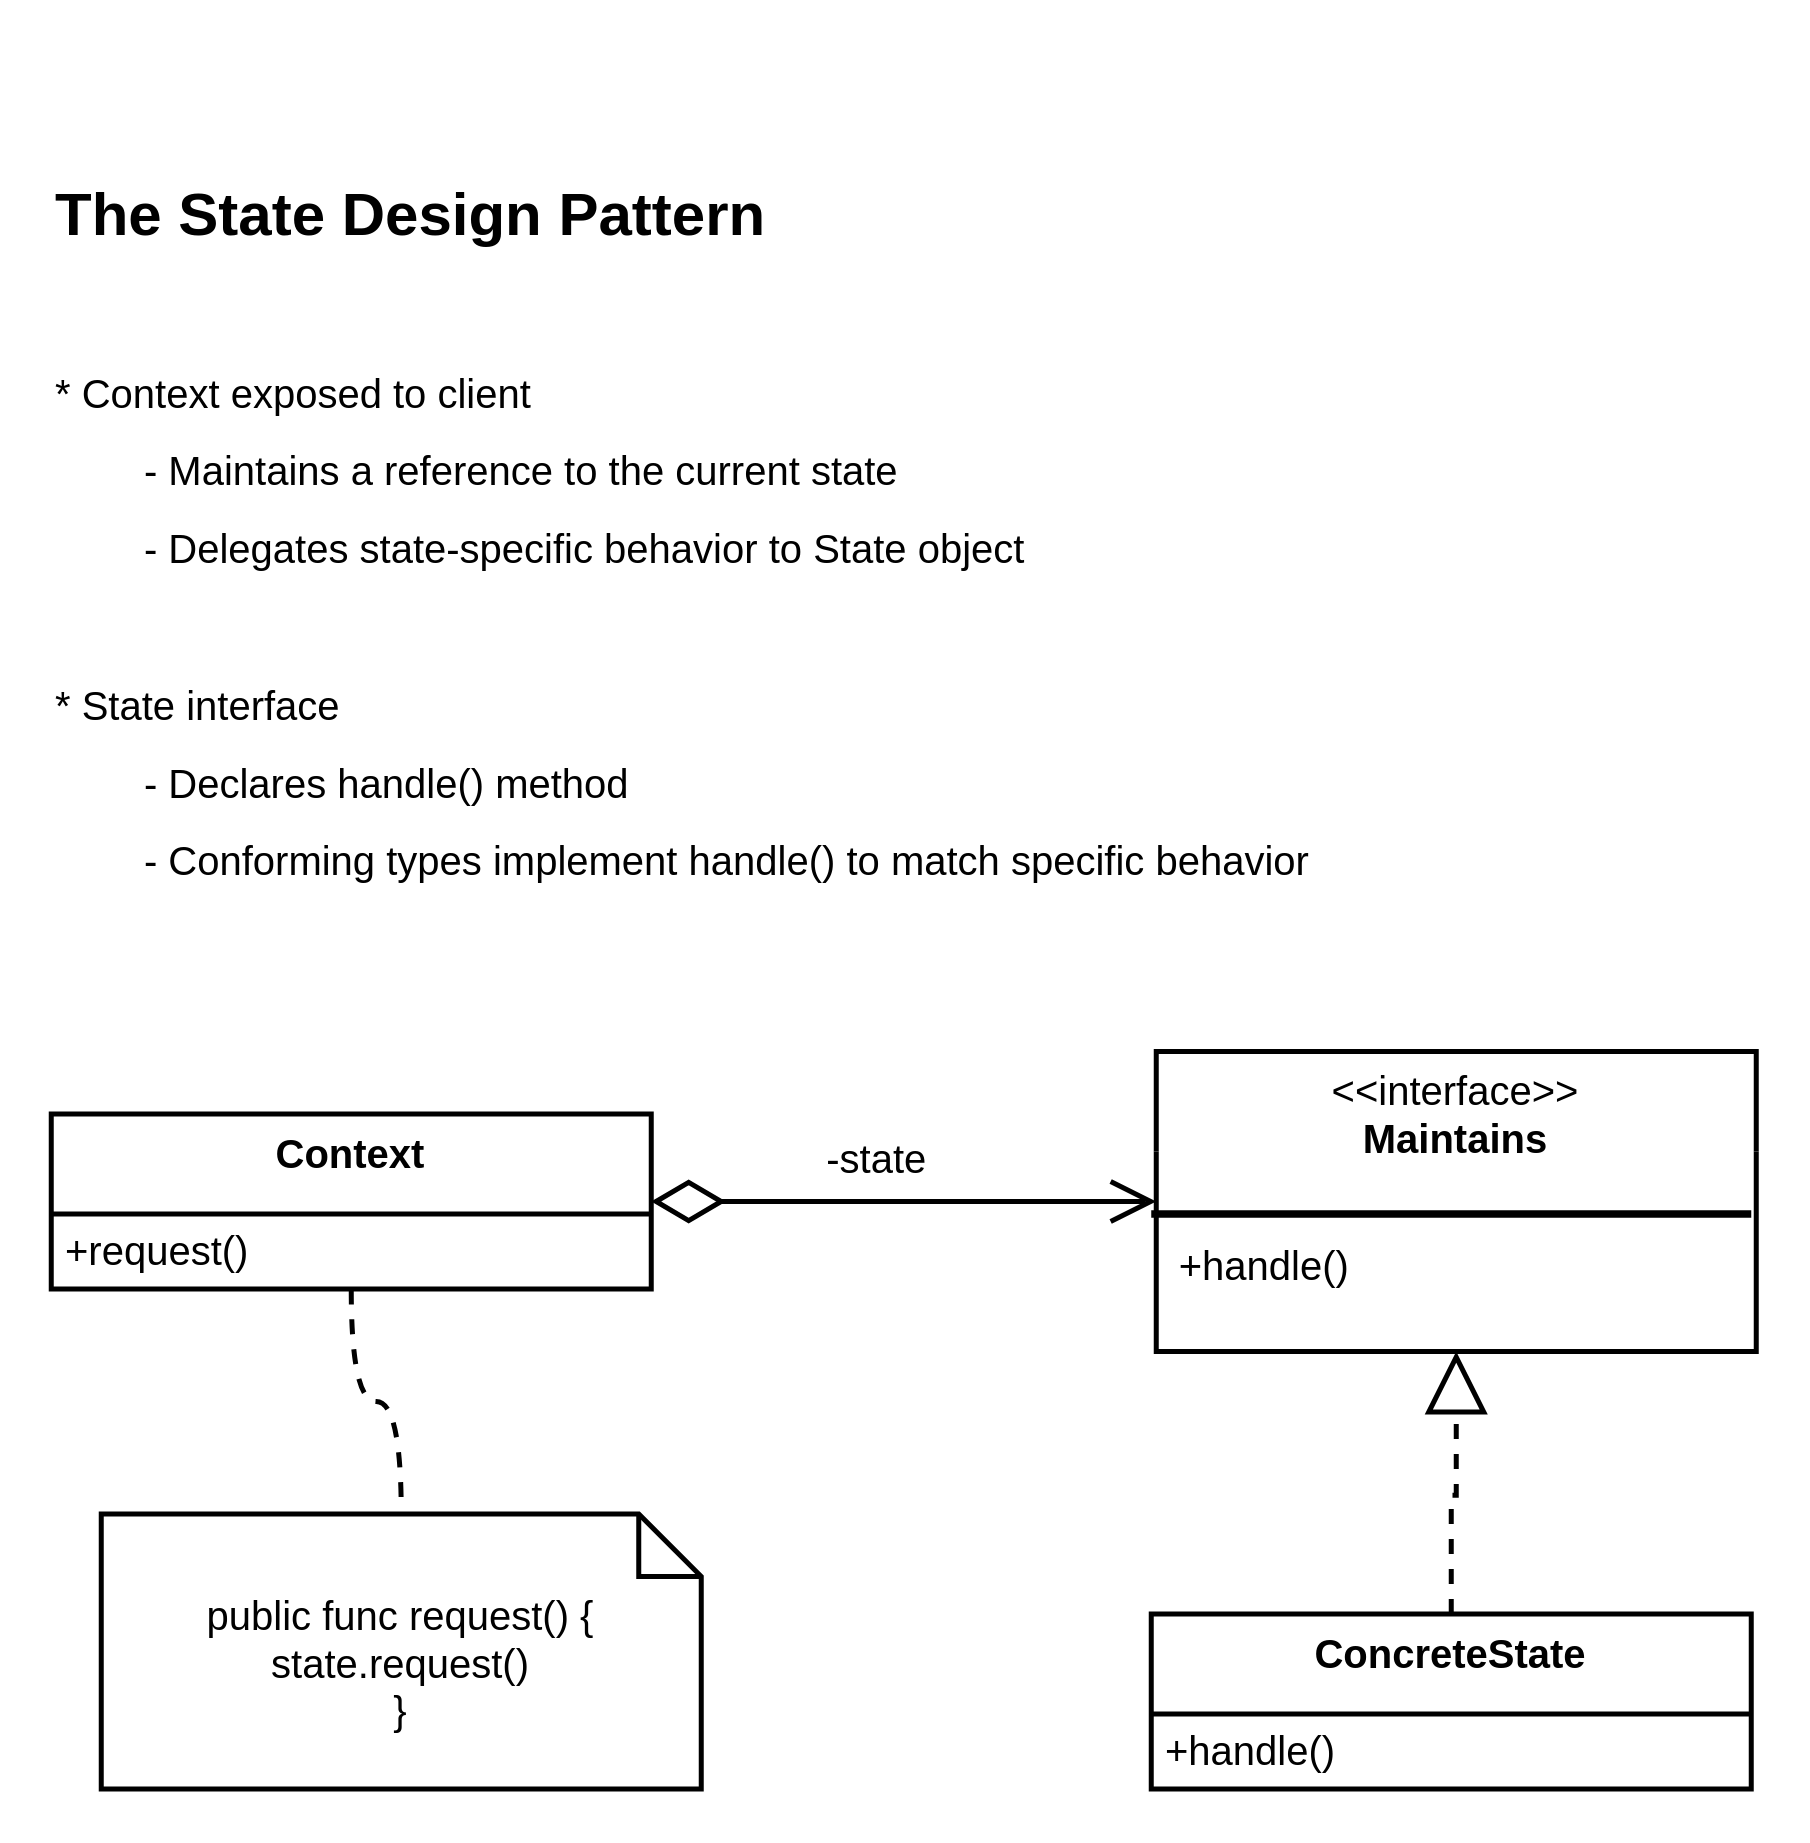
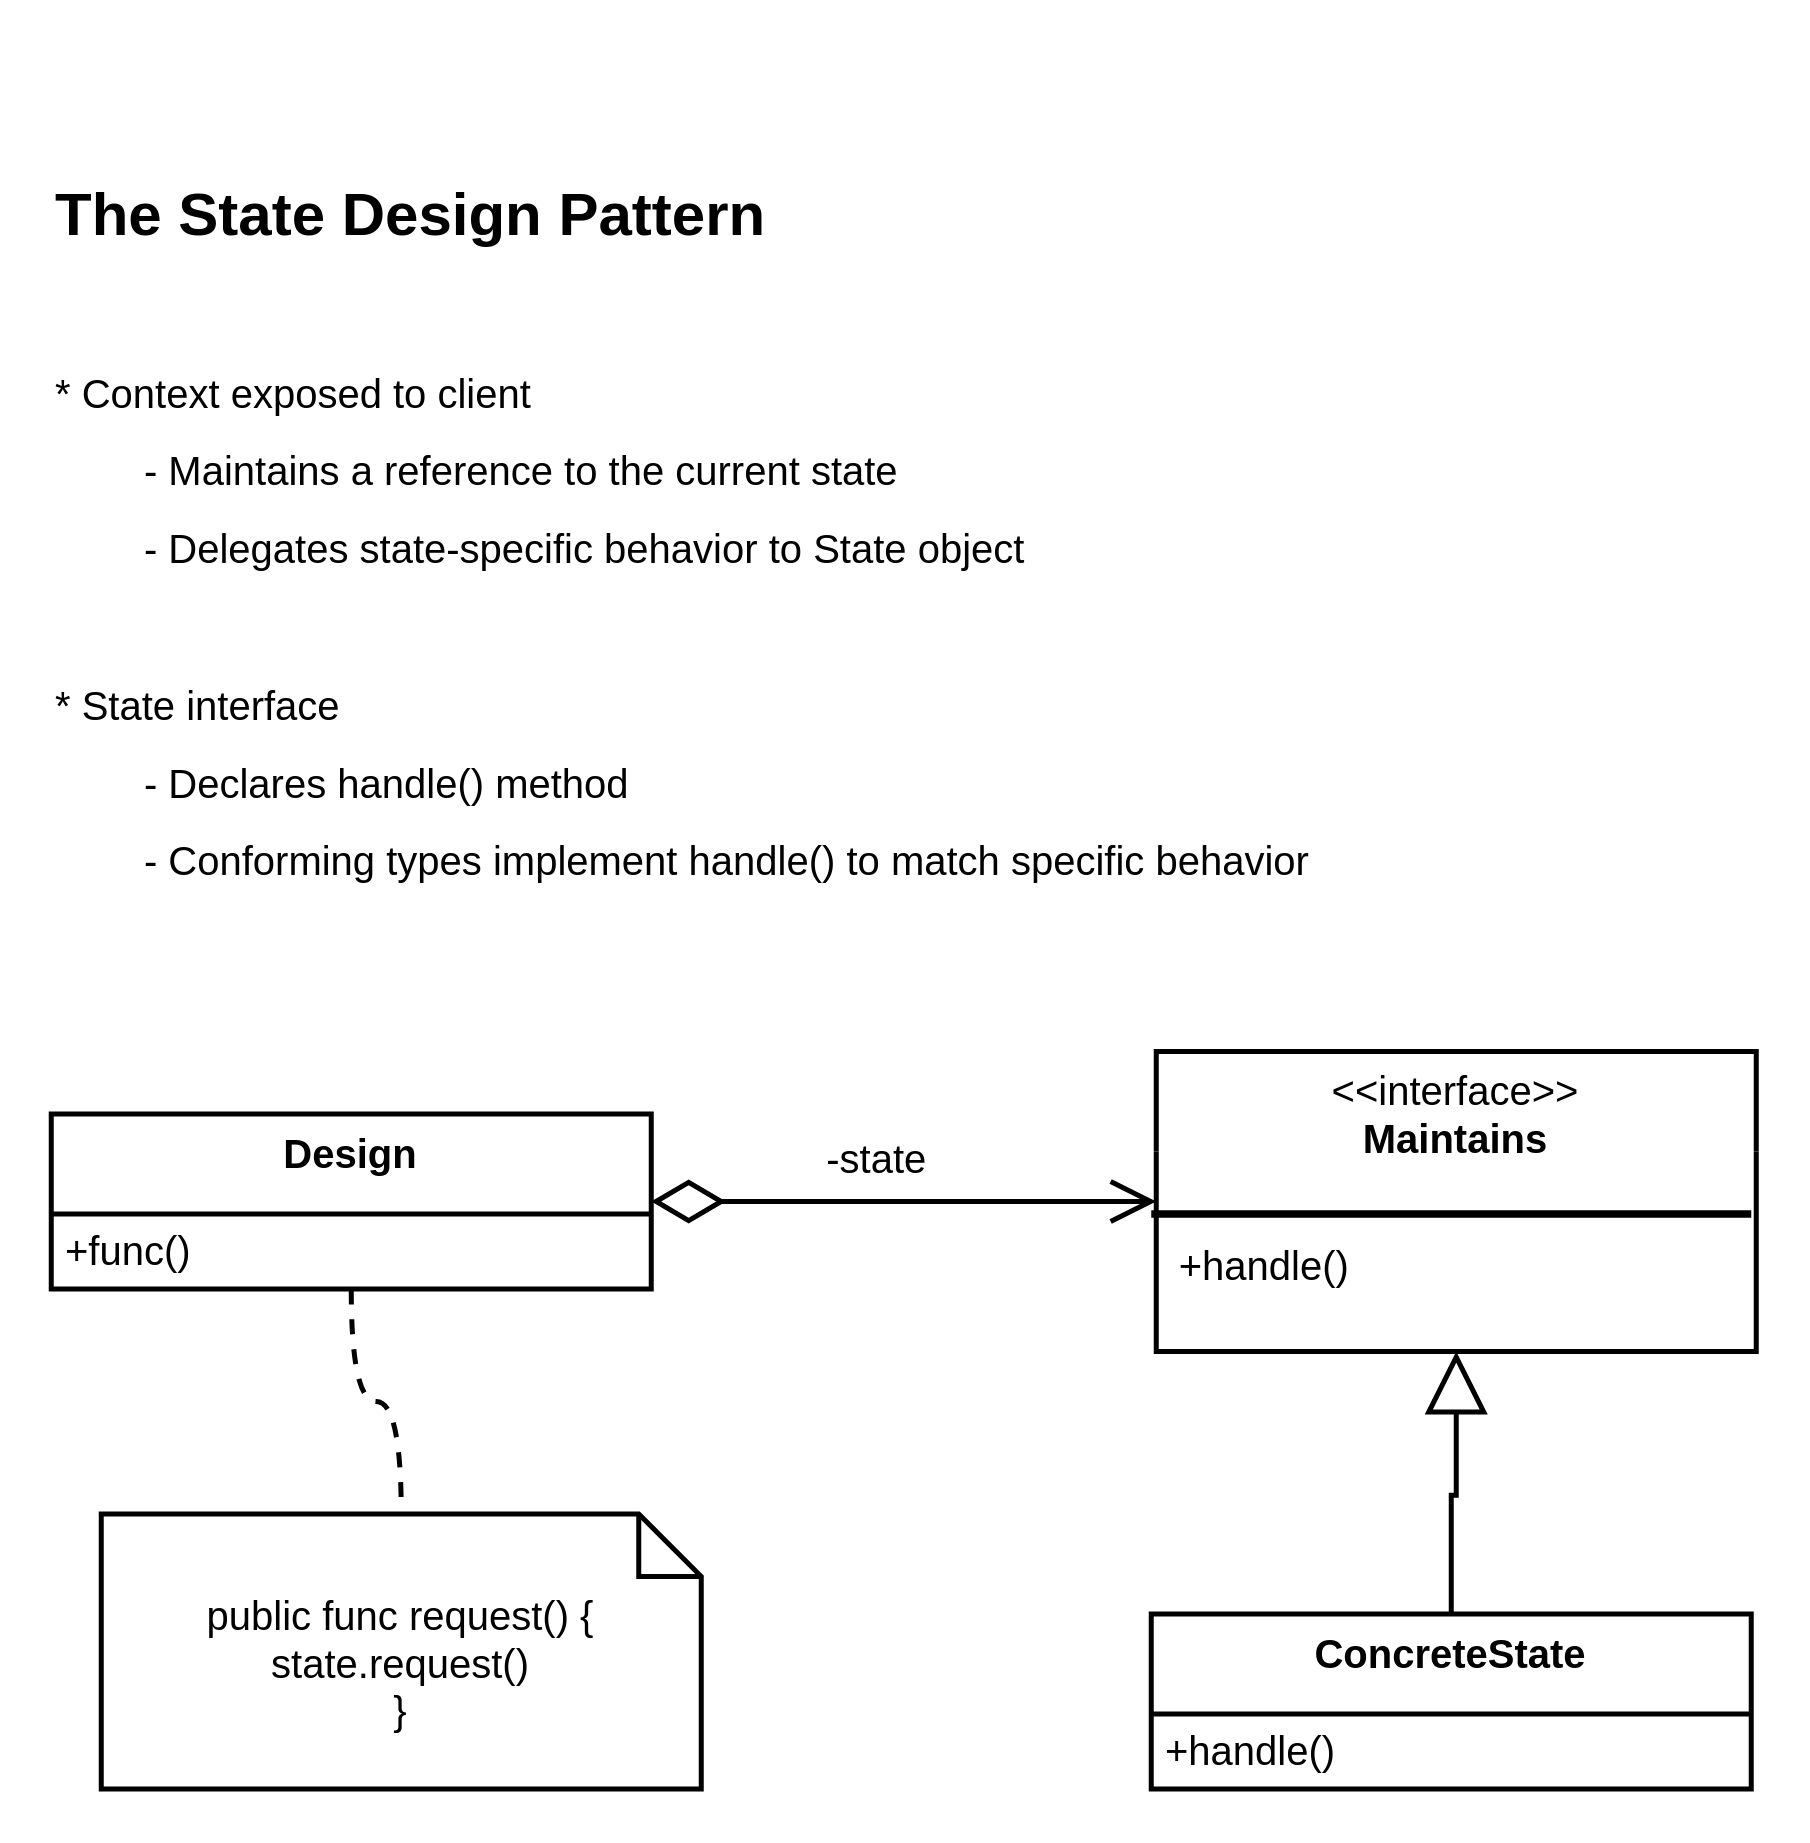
  <mxCell id="0" />
  <mxCell id="1" parent="0" />
  <mxCell id="2" value="public func request() {&lt;div&gt;state.request()&lt;/div&gt;&lt;div&gt;}&lt;/div&gt;" style="shape=note2;boundedLbl=1;whiteSpace=wrap;html=1;size=25;verticalAlign=top;align=center;fontSize=16;strokeWidth=2;" vertex="1" parent="1"><mxGeometry x="40" y="605" width="240" height="110" as="geometry" /></mxCell>
  <mxCell id="3" value="&lt;font&gt;&amp;lt;&amp;lt;interface&amp;gt;&amp;gt;&lt;br&gt;&lt;/font&gt;&lt;b&gt;Maintains&lt;/b&gt;&lt;div&gt;&lt;b&gt;&lt;br&gt;&lt;/b&gt;&lt;/div&gt;" style="swimlane;fontStyle=0;align=center;verticalAlign=top;childLayout=stackLayout;horizontal=1;startSize=40;horizontalStack=0;resizeParent=1;resizeParentMax=0;resizeLast=0;collapsible=0;marginBottom=0;html=1;whiteSpace=wrap;fontSize=16;strokeWidth=2;swimlaneLine=0;" vertex="1" parent="1"><mxGeometry x="462" y="420" width="240" height="120" as="geometry" /></mxCell>
  <mxCell id="4" value="&lt;b&gt;ConcreteState&lt;/b&gt;" style="swimlane;fontStyle=0;align=center;verticalAlign=top;childLayout=stackLayout;horizontal=1;startSize=40;horizontalStack=0;resizeParent=1;resizeParentMax=0;resizeLast=0;collapsible=0;marginBottom=0;html=1;whiteSpace=wrap;fontSize=16;strokeWidth=2;" vertex="1" parent="1"><mxGeometry x="460" y="645" width="240" height="70" as="geometry" /></mxCell>
  <mxCell id="5" value="+handle()" style="text;html=1;strokeColor=none;fillColor=none;align=left;verticalAlign=middle;spacingLeft=4;spacingRight=4;overflow=hidden;rotatable=0;points=[[0,0.5],[1,0.5]];portConstraint=eastwest;whiteSpace=wrap;fontSize=16;strokeWidth=2;" vertex="1" parent="4"><mxGeometry y="40" width="240" height="30" as="geometry" /></mxCell>
  <mxCell id="6" style="edgeStyle=orthogonalEdgeStyle;rounded=0;orthogonalLoop=1;jettySize=auto;html=1;fontSize=16;strokeWidth=2;curved=1;dashed=1;endArrow=none;startFill=0;" edge="1" parent="1" source="8" target="2"><mxGeometry relative="1" as="geometry" /></mxCell>
  <mxCell id="7" style="edgeStyle=orthogonalEdgeStyle;rounded=0;orthogonalLoop=1;jettySize=auto;html=1;fontSize=16;strokeWidth=2;endArrow=open;endFill=0;startArrow=diamondThin;startFill=0;endSize=14;startSize=24;jumpSize=6;sourcePerimeterSpacing=0;" edge="1" parent="1" source="8" target="3"><mxGeometry relative="1" as="geometry" /></mxCell>
- <mxCell id="8" value="&lt;b&gt;Context&lt;/b&gt;" style="swimlane;fontStyle=0;align=center;verticalAlign=top;childLayout=stackLayout;horizontal=1;startSize=40;horizontalStack=0;resizeParent=1;resizeParentMax=0;resizeLast=0;collapsible=0;marginBottom=0;html=1;whiteSpace=wrap;fontSize=16;strokeWidth=2;" vertex="1" parent="1"><mxGeometry x="20" y="445" width="240" height="70" as="geometry" /></mxCell>
- <mxCell id="9" value="+request()" style="text;html=1;strokeColor=none;fillColor=none;align=left;verticalAlign=middle;spacingLeft=4;spacingRight=4;overflow=hidden;rotatable=0;points=[[0,0.5],[1,0.5]];portConstraint=eastwest;whiteSpace=wrap;fontSize=16;strokeWidth=2;" vertex="1" parent="8"><mxGeometry y="40" width="240" height="30" as="geometry" /></mxCell>
- <mxCell id="10" style="edgeStyle=orthogonalEdgeStyle;rounded=0;orthogonalLoop=1;jettySize=auto;html=1;exitX=0.5;exitY=0;exitDx=0;exitDy=0;fontSize=16;strokeWidth=2;dashed=1;endArrow=block;endFill=0;endSize=20;entryX=0.5;entryY=1;entryDx=0;entryDy=0;" edge="1" parent="1" source="4" target="3"><mxGeometry relative="1" as="geometry"><mxPoint x="580" y="545" as="targetPoint" /></mxGeometry></mxCell>
+ <mxCell id="8" value="&lt;b&gt;Design&lt;/b&gt;" style="swimlane;fontStyle=0;align=center;verticalAlign=top;childLayout=stackLayout;horizontal=1;startSize=40;horizontalStack=0;resizeParent=1;resizeParentMax=0;resizeLast=0;collapsible=0;marginBottom=0;html=1;whiteSpace=wrap;fontSize=16;strokeWidth=2;" vertex="1" parent="1"><mxGeometry x="20" y="445" width="240" height="70" as="geometry" /></mxCell>
+ <mxCell id="9" value="+func()" style="text;html=1;strokeColor=none;fillColor=none;align=left;verticalAlign=middle;spacingLeft=4;spacingRight=4;overflow=hidden;rotatable=0;points=[[0,0.5],[1,0.5]];portConstraint=eastwest;whiteSpace=wrap;fontSize=16;strokeWidth=2;" vertex="1" parent="8"><mxGeometry y="40" width="240" height="30" as="geometry" /></mxCell>
+ <mxCell id="10" style="edgeStyle=orthogonalEdgeStyle;rounded=0;orthogonalLoop=1;jettySize=auto;html=1;exitX=0.5;exitY=0;exitDx=0;exitDy=0;fontSize=16;strokeWidth=2;dashed=0;endArrow=block;endFill=0;endSize=20;entryX=0.5;entryY=1;entryDx=0;entryDy=0;" edge="1" parent="1" source="4" target="3"><mxGeometry relative="1" as="geometry"><mxPoint x="580" y="545" as="targetPoint" /></mxGeometry></mxCell>
  <mxCell id="11" value="&lt;span style=&quot;font-size: 16px; text-align: left; text-wrap-mode: wrap;&quot;&gt;+handle()&lt;/span&gt;" style="text;html=1;align=center;verticalAlign=middle;resizable=0;points=[];autosize=1;strokeColor=none;fillColor=none;" vertex="1" parent="1"><mxGeometry x="460" y="491" width="90" height="30" as="geometry" /></mxCell>
  <mxCell id="12" value="" style="endArrow=none;startArrow=none;endFill=0;startFill=0;endSize=8;html=1;verticalAlign=bottom;labelBackgroundColor=none;strokeWidth=3;rounded=0;" edge="1" parent="1"><mxGeometry width="160" relative="1" as="geometry"><mxPoint x="460" y="485" as="sourcePoint" /><mxPoint x="700" y="485" as="targetPoint" /></mxGeometry></mxCell>
  <mxCell id="13" value="&lt;font style=&quot;font-size: 16px;&quot;&gt;-state&lt;/font&gt;" style="text;html=1;align=center;verticalAlign=middle;resizable=0;points=[];autosize=1;strokeColor=none;fillColor=none;" vertex="1" parent="1"><mxGeometry x="320" y="448" width="60" height="30" as="geometry" /></mxCell>
  <mxCell id="14" value="&lt;h1 style=&quot;margin-top: 0px;&quot;&gt;&lt;br&gt;&lt;/h1&gt;&lt;h1 style=&quot;margin-top: 0px;&quot;&gt;The State Design Pattern&lt;/h1&gt;&lt;p&gt;&lt;font style=&quot;font-size: 16px;&quot;&gt;&lt;br&gt;&lt;/font&gt;&lt;/p&gt;&lt;p&gt;&lt;font style=&quot;font-size: 16px;&quot;&gt;* Context exposed to client&lt;/font&gt;&lt;/p&gt;&lt;p&gt;&lt;font style=&quot;font-size: 16px;&quot;&gt;&lt;span style=&quot;white-space: pre;&quot;&gt;&#09;&lt;/span&gt;- Maintains a reference to the current state&lt;br&gt;&lt;/font&gt;&lt;/p&gt;&lt;p&gt;&lt;font style=&quot;font-size: 16px;&quot;&gt;&lt;span style=&quot;white-space: pre;&quot;&gt;&#09;&lt;/span&gt;- Delegates state-specific behavior to State object&lt;br&gt;&lt;/font&gt;&lt;/p&gt;&lt;p&gt;&lt;font style=&quot;font-size: 16px;&quot;&gt;&lt;br&gt;&lt;/font&gt;&lt;/p&gt;&lt;p&gt;&lt;font style=&quot;font-size: 16px;&quot;&gt;* State interface&lt;/font&gt;&lt;/p&gt;&lt;p&gt;&lt;font style=&quot;font-size: 16px;&quot;&gt;&lt;span style=&quot;white-space: pre;&quot;&gt;&#09;&lt;/span&gt;- Declares handle() method&lt;br&gt;&lt;/font&gt;&lt;/p&gt;&lt;p&gt;&lt;font style=&quot;font-size: 16px;&quot;&gt;&lt;span style=&quot;white-space: pre;&quot;&gt;&#09;&lt;/span&gt;- Conforming types implement handle() to match specific behavior&lt;br&gt;&lt;/font&gt;&lt;/p&gt;&lt;p&gt;&lt;font style=&quot;font-size: 16px;&quot;&gt;&lt;span style=&quot;white-space: pre;&quot;&gt;&#09;&lt;/span&gt;&lt;br&gt;&lt;/font&gt;&lt;/p&gt;" style="text;html=1;whiteSpace=wrap;overflow=hidden;rounded=0;" vertex="1" parent="1"><mxGeometry x="20" y="20" width="680" height="360" as="geometry" /></mxCell>
